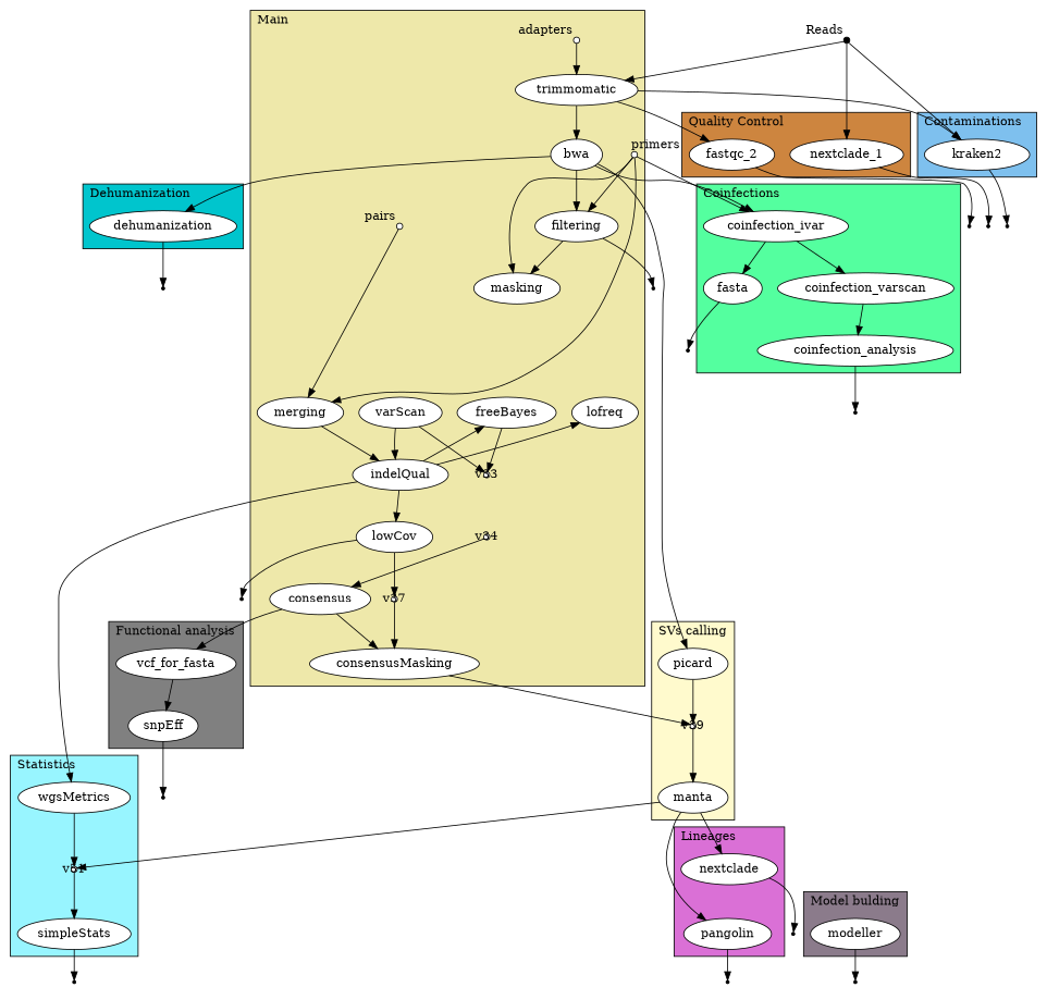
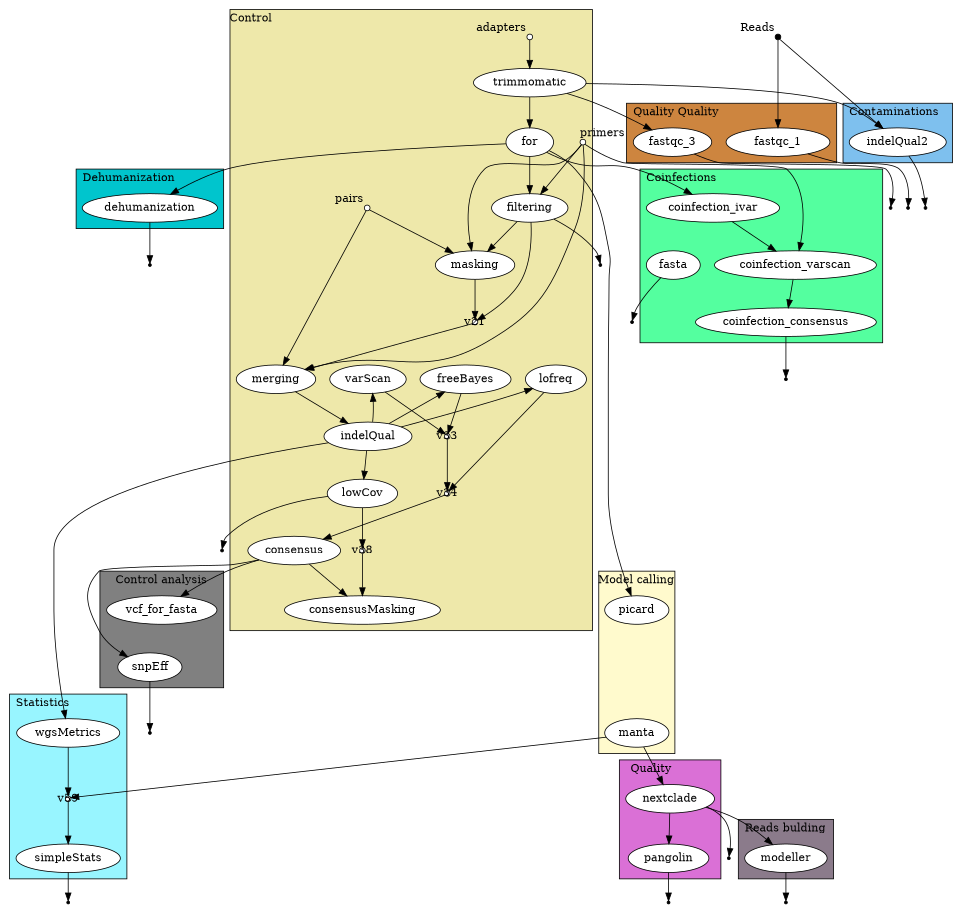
  digraph {
    node [fillcolor=white style=filled]
-   n1 [label=nextclade_1]
-   n2 [label=fastqc_2]
-   n3 [label=kraken2]
+   n1 [label=fastqc_1]
+   n2 [label=fastqc_3]
+   n3 [label=indelQual2]
    n4 [label=varScan]
    n5 [label=freeBayes]
    n6 [label=lofreq]
    n7 [label=trimmomatic]
-   n8 [label=bwa]
+   n8 [label=for]
    n9 [label=filtering]
    n10 [label=masking]
+   v21 [fixedsize=true shape=circle width=0.1]
    n12 [label=merging]
    n13 [label=indelQual]
    n14 [label=lowCov]
    v33 [fixedsize=true shape=circle width=0.1]
    v34 [fixedsize=true shape=circle width=0.1]
    n17 [label=consensus]
-   v37 [fixedsize=true shape=circle width=0.1]
+   v37 [fixedsize=true shape=circle width=0.1 label=v38]
    n19 [label=consensusMasking]
    v8 [fixedsize=true shape=point width=0.1 xlabel=adapters]
    v16 [fixedsize=true shape=point width=0.1 xlabel=primers]
    v19 [fixedsize=true shape=point width=0.1 xlabel=pairs]
    n23 [label=vcf_for_fasta]
    n24 [label=snpEff]
-   v39 [fixedsize=true shape=circle width=0.1]
    n26 [label=picard]
    n27 [label=manta]
    n28 [label=coinfection_ivar]
    n29 [label=coinfection_varscan]
-   n30 [label=coinfection_analysis]
+   n30 [label=coinfection_consensus]
    n31 [label=fasta]
    n32 [label=nextclade]
    n33 [label=pangolin]
    n34 [label=modeller]
    n35 [label=dehumanization]
    n36 [label=wgsMetrics]
-   v51 [fixedsize=true shape=circle width=0.1]
+   v51 [fixedsize=true shape=circle width=0.1 label=v59]
    n38 [label=simpleStats]
    v5 [shape=point fillcolor="" style=""]
    v15 [shape=point fillcolor="" style=""]
    v7 [shape=point fillcolor="" style=""]
    v18 [shape=point fillcolor="" style=""]
    v27 [shape=point fillcolor="" style=""]
    v48 [shape=point fillcolor="" style=""]
    v59 [shape=point fillcolor="" style=""]
    v56 [shape=point fillcolor="" style=""]
    v42 [shape=point fillcolor="" style=""]
    v46 [shape=point fillcolor="" style=""]
    v44 [shape=point fillcolor="" style=""]
    v12 [shape=point fillcolor="" style=""]
    v53 [shape=point fillcolor="" style=""]
    v0 [fixedsize=true shape=point width=0.1 xlabel=Reads fillcolor="" style=""]
    subgraph cluster_1 {
      fillcolor=tan3
-     label="Quality Control"
+     label="Quality Quality"
      labeljust=l
      style=filled
      n1
      n2
    }
    subgraph cluster_2 {
      fillcolor=skyblue2
      label=Contaminations
      labeljust=l
      style=filled
      n3
    }
    subgraph cluster_3 {
      fillcolor=palegoldenrod
-     label=Main
+     label=Control
      labeljust=l
      style=filled
      n7
      n8
      n9
      n10
+     v21
      n12
      n13
      n14
      v33
      v34
      n17
      v37
      n19
      v8
      v16
      v19
      subgraph sub_4 {
        fillcolor=palegoldenrod
        label=Main
        labeljust=l
        rank=same
        style=filled
        n4
        n5
        n6
      }
    }
    subgraph cluster_5 {
      fillcolor=webgrey
-     label="Functional analysis"
+     label="Control analysis"
      labeljust=l
      style=filled
      n23
      n24
    }
    subgraph cluster_6 {
      fillcolor=lemonchiffon
-     label="SVs calling"
+     label="Model calling"
      labeljust=l
      style=filled
-     v39
      n26
      n27
    }
    subgraph cluster_7 {
      fillcolor=seagreen1
      label=Coinfections
      labeljust=l
      style=filled
      n28
      n29
      n30
      n31
    }
    subgraph cluster_8 {
      fillcolor=orchid
-     label=Lineages
+     label=Quality
      labeljust=l
      style=filled
      n32
      n33
    }
    subgraph cluster_9 {
      fillcolor=thistle4
-     label="Model bulding"
+     label="Reads bulding"
      labeljust=l
      style=filled
      n34
    }
    subgraph cluster_10 {
      fillcolor=turquoise3
      label=Dehumanization
      labeljust=l
      style=filled
      n35
    }
    subgraph cluster_11 {
      fillcolor=cadetblue1
      label=Statistics
      labeljust=l
      style=filled
      n36
      v51
      n38
    }
    n1 -> v5
    n2 -> v15
    n3 -> v7
    n4 -> v33
    n5 -> v33
+   n6 -> v34
    n7 -> n2
    n7 -> n3
    n7 -> n8
    n8 -> n9
    n8 -> n26
    n8 -> n28
    n8 -> n35
    n9 -> n10
+   n9 -> v21
    n9 -> v18
+   n10 -> v21
+   v21 -> n12
    n12 -> n13
-   n4 -> n13
+   n13 -> n4
    n13 -> n5
    n13 -> n6
    n13 -> n14
    n13 -> n36
    n14 -> v37
    n14 -> v27
+   v33 -> v34
    v34 -> n17
    n17 -> n19
    n17 -> n23
    v37 -> n19
-   n19 -> v39
    v8 -> n7
    v16 -> n9
    v16 -> n10
    v16 -> n12
-   v16 -> n28
+   v16 -> n29
+   v19 -> n10
    v19 -> n12
-   n23 -> n24
+   n17 -> n24
    n24 -> v48
-   v39 -> n27
-   n26 -> v39
    n27 -> n32
-   n27 -> n33
+   n32 -> n33
    n27 -> v51
    n28 -> n29
-   n28 -> n31
    n29 -> n30
    n30 -> v59
    n31 -> v56
+   n32 -> n34
    n32 -> v42
    n33 -> v46
    n34 -> v44
    n35 -> v12
    n36 -> v51
    v51 -> n38
    n38 -> v53
    v0 -> n1
    v0 -> n3
-   v0 -> n7
  }
